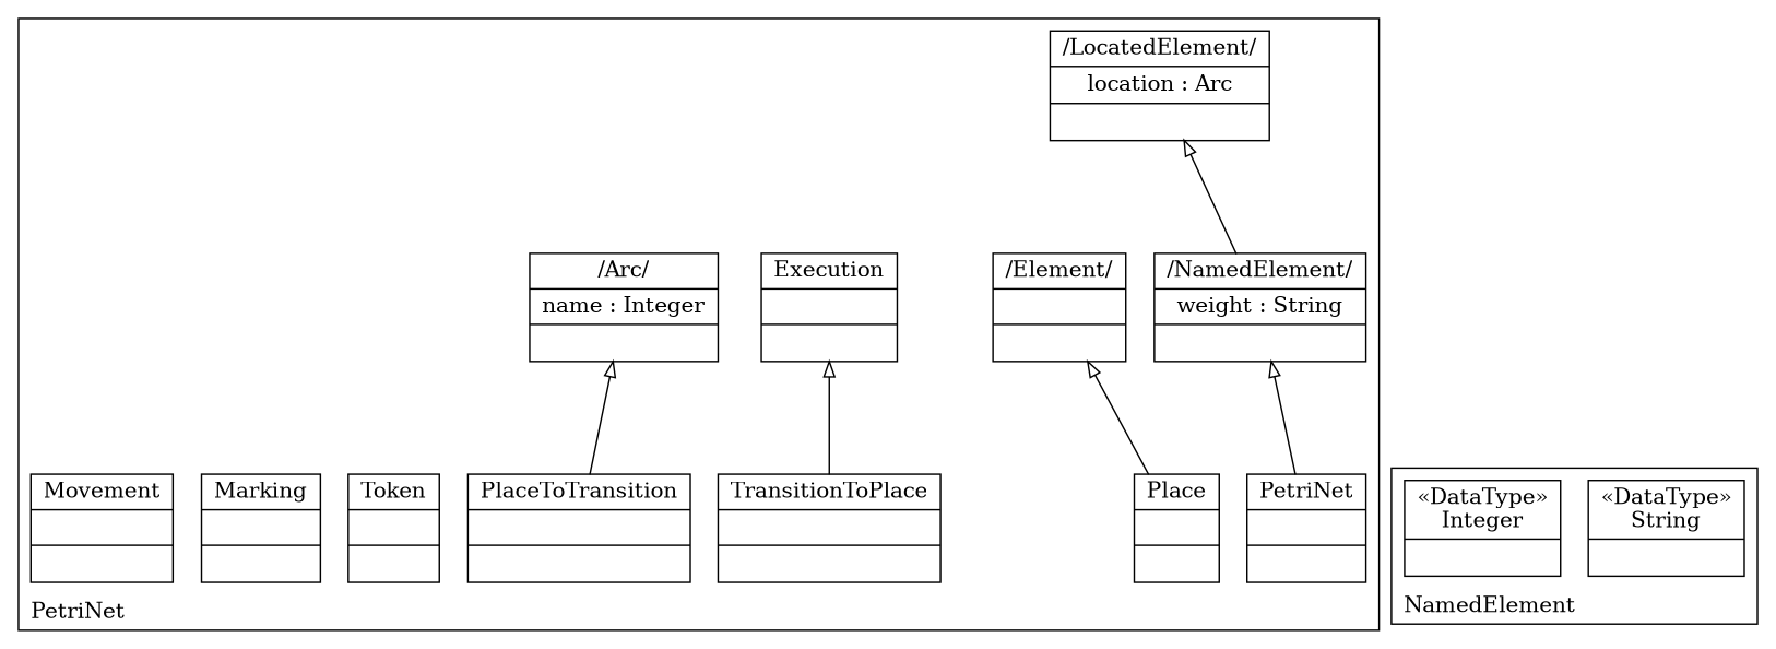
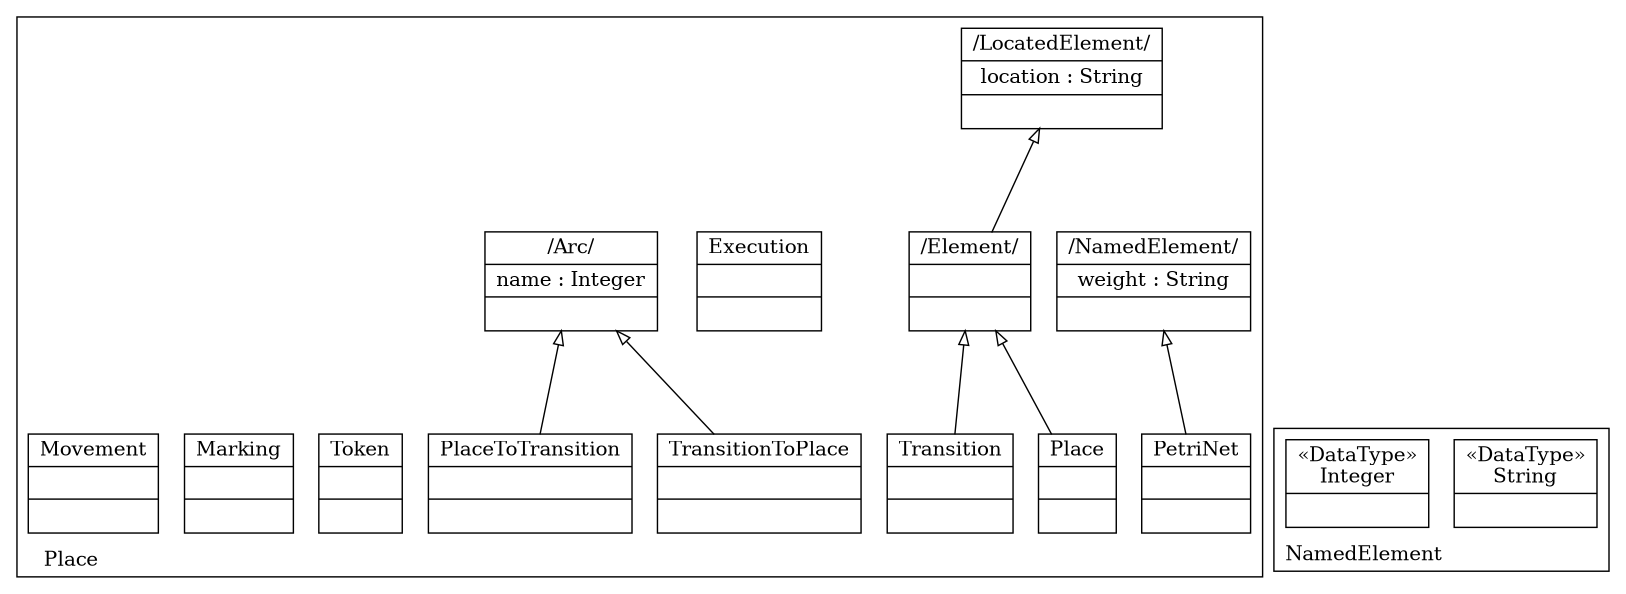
  digraph {
    compound=true
    labeljust=l
    labelloc=t
    nodeSep=0.75
    rankdir=BT
    node [shape=record]
    edge [arrowhead=onormal constraint=true group=Element minlen=2]
-   n1 [label="{/LocatedElement/|location : Arc| }"]
+   n1 [label="{/LocatedElement/|location : String| }"]
    n2 [label="{/NamedElement/|weight : String| }"]
    n3 [label="{PetriNet| | }"]
    n4 [label="{/Element/| | }"]
    n5 [label="{Place| | }"]
+   n6 [label="{Transition| | }"]
    n7 [label="{/Arc/|name : Integer| }"]
    n8 [label="{PlaceToTransition| | }"]
    n9 [label="{TransitionToPlace| | }"]
    n10 [label="{Execution| | }"]
    n11 [label="{Token| | }"]
    n12 [label="{Marking| | }"]
    n13 [label="{Movement| | }"]
    n14 [label="{&#171;DataType&#187;\nString|}"]
    n15 [label="{&#171;DataType&#187;\nInteger|}"]
    subgraph cluster_1 {
      color=black
-     label=PetriNet
+     label=Place
      n1
      n2
      n3
      n4
      n5
+     n6
      n7
      n8
      n9
      n10
      n11
      n12
      n13
    }
    subgraph cluster_2 {
      color=black
      label=NamedElement
      n14
      n15
    }
-   n2 -> n1 [group=LocatedElement]
+   n4 -> n1 [group=LocatedElement]
    n3 -> n2 [group=NamedElement]
    n5 -> n4
+   n6 -> n4
    n8 -> n7 [group=Arc]
-   n9 -> n10 [group=Arc]
+   n9 -> n7 [group=Arc]
  }
